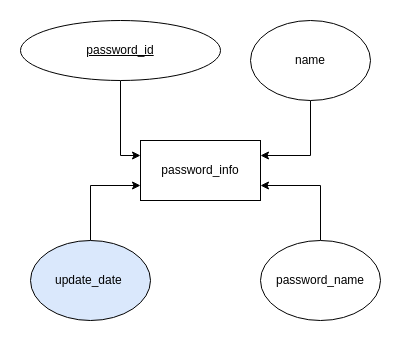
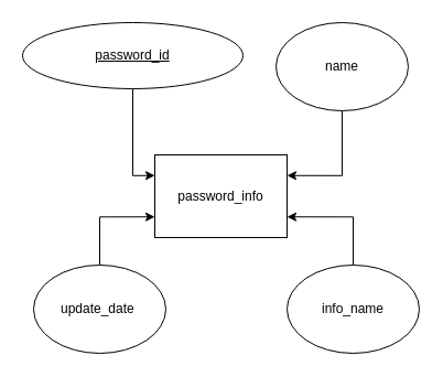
  <mxCell id="0" />
  <mxCell id="1" parent="0" />
- <mxCell id="2" value="password_info" style="rounded=0;whiteSpace=wrap;html=1;" vertex="1" parent="1"><mxGeometry x="140" y="140" width="120" height="60" as="geometry" /></mxCell>
+ <mxCell id="2" value="password_info" style="rounded=0;whiteSpace=wrap;html=1;" vertex="1" parent="1"><mxGeometry x="140" y="140" width="120" height="75" as="geometry" /></mxCell>
  <mxCell id="3" style="edgeStyle=orthogonalEdgeStyle;rounded=0;orthogonalLoop=1;jettySize=auto;html=1;entryX=1;entryY=0.75;entryDx=0;entryDy=0;" edge="1" parent="1" source="4" target="2"><mxGeometry relative="1" as="geometry" /></mxCell>
- <mxCell id="4" value="password_name" style="ellipse;whiteSpace=wrap;html=1;" vertex="1" parent="1"><mxGeometry x="260" y="240" width="120" height="80" as="geometry" /></mxCell>
+ <mxCell id="4" value="info_name" style="ellipse;whiteSpace=wrap;html=1;" vertex="1" parent="1"><mxGeometry x="260" y="240" width="120" height="80" as="geometry" /></mxCell>
  <mxCell id="5" style="edgeStyle=orthogonalEdgeStyle;rounded=0;orthogonalLoop=1;jettySize=auto;html=1;entryX=0;entryY=0.75;entryDx=0;entryDy=0;" edge="1" parent="1" source="6" target="2"><mxGeometry relative="1" as="geometry" /></mxCell>
- <mxCell id="6" value="update_date&amp;nbsp;" style="ellipse;whiteSpace=wrap;html=1;fillColor=#dae8fc;" vertex="1" parent="1"><mxGeometry x="30" y="240" width="120" height="80" as="geometry" /></mxCell>
+ <mxCell id="6" value="update_date&amp;nbsp;" style="ellipse;whiteSpace=wrap;html=1;" vertex="1" parent="1"><mxGeometry x="30" y="240" width="120" height="80" as="geometry" /></mxCell>
  <mxCell id="7" style="edgeStyle=orthogonalEdgeStyle;rounded=0;orthogonalLoop=1;jettySize=auto;html=1;entryX=1;entryY=0.25;entryDx=0;entryDy=0;" edge="1" parent="1" source="8" target="2"><mxGeometry relative="1" as="geometry" /></mxCell>
  <mxCell id="8" value="name" style="ellipse;whiteSpace=wrap;html=1;" vertex="1" parent="1"><mxGeometry x="250" y="20" width="120" height="80" as="geometry" /></mxCell>
  <mxCell id="9" style="edgeStyle=orthogonalEdgeStyle;rounded=0;orthogonalLoop=1;jettySize=auto;html=1;entryX=0;entryY=0.25;entryDx=0;entryDy=0;" edge="1" parent="1" source="10" target="2"><mxGeometry relative="1" as="geometry" /></mxCell>
  <mxCell id="10" value="&lt;u&gt;password_id&lt;/u&gt;" style="ellipse;whiteSpace=wrap;html=1;" vertex="1" parent="1"><mxGeometry x="20" y="20" width="200" height="60" as="geometry" /></mxCell>
